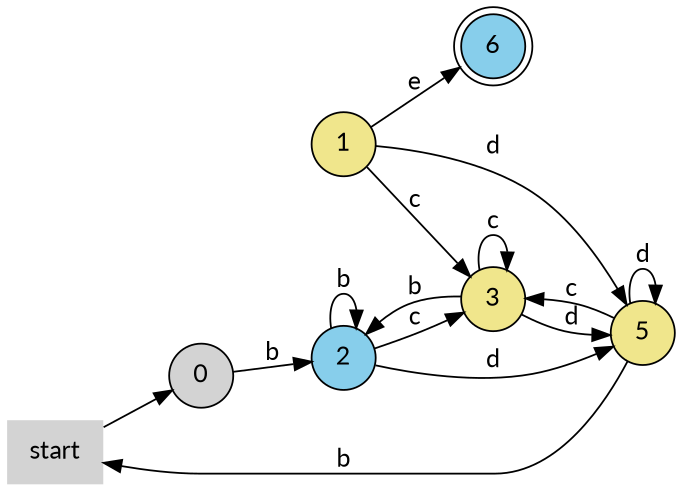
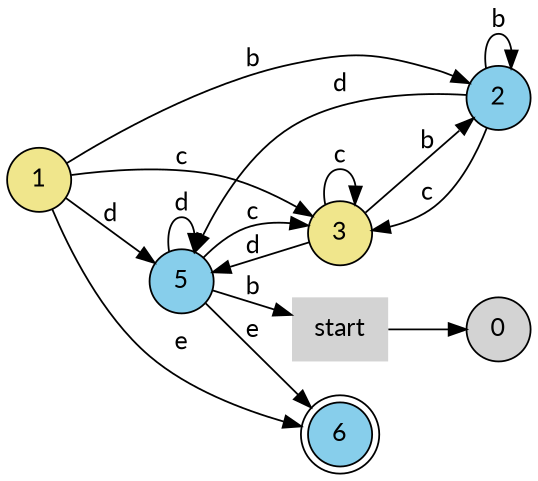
  digraph {
    fontname=Lato
    rankdir=LR
    node [fillcolor=khaki fontname=Lato shape=circle style=filled]
    edge [fontname=Lato]
    start [fillcolor=lightgrey shape=none]
    0 [fillcolor=lightgrey]
    1
    n4 [fillcolor=skyblue label=6 shape=doublecircle]
    2 [fillcolor=skyblue]
    3
-   5
+   5 [fillcolor=skyblue]
    start -> 0
    1 -> n4 [label=e]
-   0 -> 2 [label=b]
+   1 -> 2 [label=b]
    1 -> 3 [label=c]
    1 -> 5 [label=d]
    2 -> 2 [label=b]
    2 -> 3 [label=c]
    2 -> 5 [label=d]
    3 -> 2 [label=b]
    3 -> 3 [label=c]
    3 -> 5 [label=d]
    5 -> start [label=b]
+   5 -> n4 [label=e]
    5 -> 3 [label=c]
    5 -> 5 [label=d]
  }
